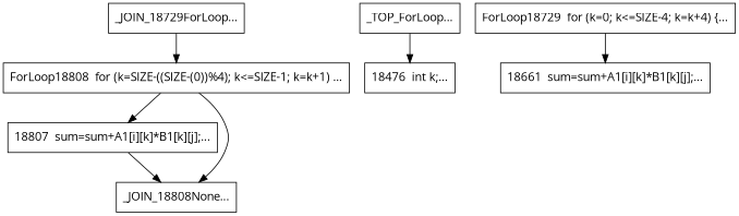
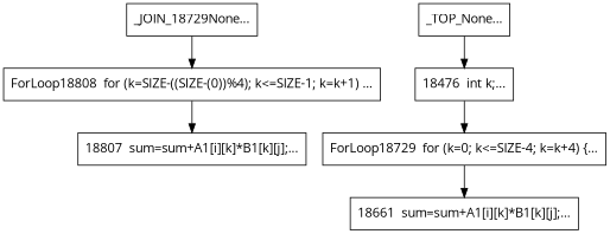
  digraph {
    fontname="Open Sans"
    node [fontname="Open Sans" shape=box]
    edge [fontname="Open Sans"]
-   n1 [label="_JOIN_18729ForLoop..."]
+   n1 [label="_JOIN_18729None..."]
    n2 [label="ForLoop18808  for (k=SIZE-((SIZE-(0))%4); k<=SIZE-1; k=k+1) ..."]
    n3 [label="18807  sum=sum+A1[i][k]*B1[k][j];..."]
-   n4 [label="_JOIN_18808None..."]
    n5 [label="18476  int k;..."]
    n6 [label="ForLoop18729  for (k=0; k<=SIZE-4; k=k+4) {..."]
    n7 [label="18661  sum=sum+A1[i][k]*B1[k][j];..."]
-   n8 [label="_TOP_ForLoop..."]
+   n8 [label="_TOP_None..."]
    n1 -> n2
    n2 -> n3
-   n2 -> n4
-   n3 -> n4
+   n5 -> n6
    n6 -> n7
    n8 -> n5
  }
